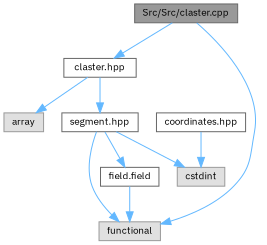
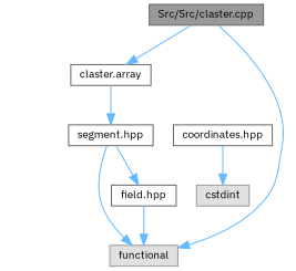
  digraph {
    fontname="IBM Plex Sans"
    node [color=grey40 fillcolor=white fontname="IBM Plex Sans" fontsize=10 shape=box style=filled]
    edge [color=steelblue1 fontname="IBM Plex Sans" fontsize=10 labelfontname=Helvetica labelfontsize=10 style=solid]
    n1 [color=gray40 fillcolor=grey60 fontcolor=black height=0.2 label="Src/Src/claster.cpp" width=0.4]
-   n2 [height=0.2 label="claster.hpp" width=0.4]
+   n2 [height=0.2 label="claster.array" width=0.4]
    n3 [color=grey60 fillcolor="#E0E0E0" height=0.2 label=functional width=0.4]
-   n4 [color=grey60 fillcolor="#E0E0E0" height=0.2 label=array width=0.4]
    n5 [height=0.2 label="segment.hpp" width=0.4]
-   n6 [height=0.2 label="field.field" width=0.4]
+   n6 [height=0.2 label="field.hpp" width=0.4]
    n7 [color=grey60 fillcolor="#E0E0E0" height=0.2 label=cstdint width=0.4]
    n8 [height=0.2 label="coordinates.hpp" width=0.4]
    n1 -> n2
    n1 -> n3
-   n2 -> n4
    n2 -> n5
    n5 -> n3
    n5 -> n6
-   n5 -> n7
    n6 -> n3
    n8 -> n7
  }
